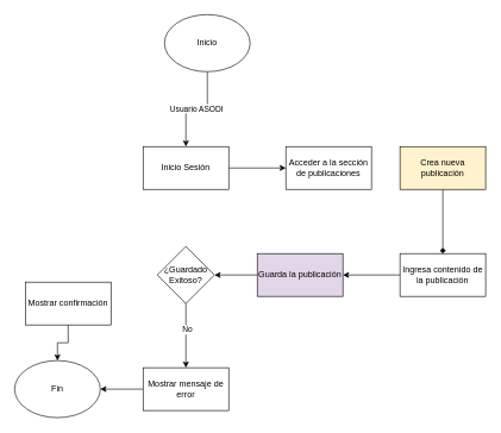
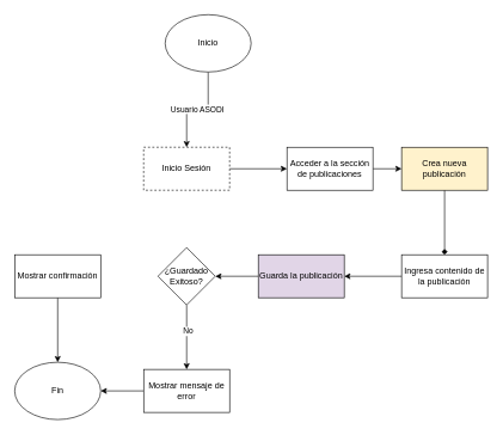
  <mxCell id="0" />
  <mxCell id="1" parent="0" />
  <mxCell id="2" value="" style="edgeStyle=orthogonalEdgeStyle;rounded=0;orthogonalLoop=1;jettySize=auto;html=1;" edge="1" parent="1" source="4" target="6"><mxGeometry relative="1" as="geometry" /></mxCell>
  <mxCell id="3" value="Usuario ASODI" style="edgeLabel;html=1;align=center;verticalAlign=middle;resizable=0;points=[];" vertex="1" connectable="0" parent="2"><mxGeometry y="-1" relative="1" as="geometry"><mxPoint as="offset" /></mxGeometry></mxCell>
  <mxCell id="4" value="Inicio" style="ellipse;whiteSpace=wrap;html=1;" vertex="1" parent="1"><mxGeometry x="230" y="20" width="120" height="80" as="geometry" /></mxCell>
  <mxCell id="5" value="" style="edgeStyle=orthogonalEdgeStyle;rounded=0;orthogonalLoop=1;jettySize=auto;html=1;" edge="1" parent="1" source="6" target="8"><mxGeometry relative="1" as="geometry" /></mxCell>
- <mxCell id="6" value="Inicio Sesión" style="whiteSpace=wrap;html=1;" vertex="1" parent="1"><mxGeometry x="200" y="205" width="120" height="60" as="geometry" /></mxCell>
+ <mxCell id="6" value="Inicio Sesión" style="whiteSpace=wrap;html=1;dashed=1;" vertex="1" parent="1"><mxGeometry x="200" y="205" width="120" height="60" as="geometry" /></mxCell>
+ <mxCell id="7" value="" style="edgeStyle=orthogonalEdgeStyle;rounded=0;orthogonalLoop=1;jettySize=auto;html=1;" edge="1" parent="1" source="8" target="10"><mxGeometry relative="1" as="geometry" /></mxCell>
  <mxCell id="8" value="Acceder a la sección de publicaciones" style="whiteSpace=wrap;html=1;" vertex="1" parent="1"><mxGeometry x="400" y="205" width="120" height="60" as="geometry" /></mxCell>
  <mxCell id="9" value="" style="edgeStyle=orthogonalEdgeStyle;rounded=0;orthogonalLoop=1;jettySize=auto;html=1;endArrow=diamond;" edge="1" parent="1" source="10" target="12"><mxGeometry relative="1" as="geometry" /></mxCell>
  <mxCell id="10" value="Crea nueva publicación" style="whiteSpace=wrap;html=1;fillColor=#fff2cc;" vertex="1" parent="1"><mxGeometry x="560" y="205" width="120" height="60" as="geometry" /></mxCell>
  <mxCell id="11" value="" style="edgeStyle=orthogonalEdgeStyle;rounded=0;orthogonalLoop=1;jettySize=auto;html=1;" edge="1" parent="1" source="12" target="14"><mxGeometry relative="1" as="geometry" /></mxCell>
  <mxCell id="12" value="Ingresa contenido de la publicación" style="whiteSpace=wrap;html=1;" vertex="1" parent="1"><mxGeometry x="560" y="355" width="120" height="60" as="geometry" /></mxCell>
  <mxCell id="13" value="" style="edgeStyle=orthogonalEdgeStyle;rounded=0;orthogonalLoop=1;jettySize=auto;html=1;" edge="1" parent="1" source="14" target="17"><mxGeometry relative="1" as="geometry" /></mxCell>
  <mxCell id="14" value="Guarda la publicación" style="whiteSpace=wrap;html=1;fillColor=#e1d5e7;" vertex="1" parent="1"><mxGeometry x="360" y="355" width="120" height="60" as="geometry" /></mxCell>
  <mxCell id="15" value="" style="edgeStyle=orthogonalEdgeStyle;rounded=0;orthogonalLoop=1;jettySize=auto;html=1;" edge="1" parent="1" source="17" target="19"><mxGeometry relative="1" as="geometry" /></mxCell>
  <mxCell id="16" value="No" style="edgeLabel;html=1;align=center;verticalAlign=middle;resizable=0;points=[];" vertex="1" connectable="0" parent="15"><mxGeometry x="-0.196" y="1" relative="1" as="geometry"><mxPoint as="offset" /></mxGeometry></mxCell>
  <mxCell id="17" value="¿Guardado&lt;br&gt;Exitoso?" style="rhombus;whiteSpace=wrap;html=1;" vertex="1" parent="1"><mxGeometry x="220" y="345" width="80" height="80" as="geometry" /></mxCell>
  <mxCell id="18" style="edgeStyle=orthogonalEdgeStyle;rounded=0;orthogonalLoop=1;jettySize=auto;html=1;entryX=1;entryY=0.5;entryDx=0;entryDy=0;" edge="1" parent="1" source="19" target="22"><mxGeometry relative="1" as="geometry" /></mxCell>
  <mxCell id="19" value="Mostrar mensaje de error" style="whiteSpace=wrap;html=1;" vertex="1" parent="1"><mxGeometry x="200" y="515" width="120" height="60" as="geometry" /></mxCell>
  <mxCell id="20" style="edgeStyle=orthogonalEdgeStyle;rounded=0;orthogonalLoop=1;jettySize=auto;html=1;entryX=0.5;entryY=0;entryDx=0;entryDy=0;" edge="1" parent="1" source="21" target="22"><mxGeometry relative="1" as="geometry" /></mxCell>
- <mxCell id="21" value="Mostrar confirmación" style="whiteSpace=wrap;html=1;" vertex="1" parent="1"><mxGeometry x="35" y="395" width="120" height="60" as="geometry" /></mxCell>
+ <mxCell id="21" value="Mostrar confirmación" style="whiteSpace=wrap;html=1;" vertex="1" parent="1"><mxGeometry x="20" y="355" width="120" height="60" as="geometry" /></mxCell>
  <mxCell id="22" value="Fin" style="ellipse;whiteSpace=wrap;html=1;" vertex="1" parent="1"><mxGeometry x="20" y="505" width="120" height="80" as="geometry" /></mxCell>
